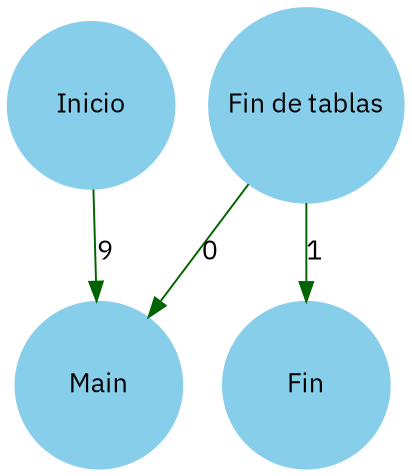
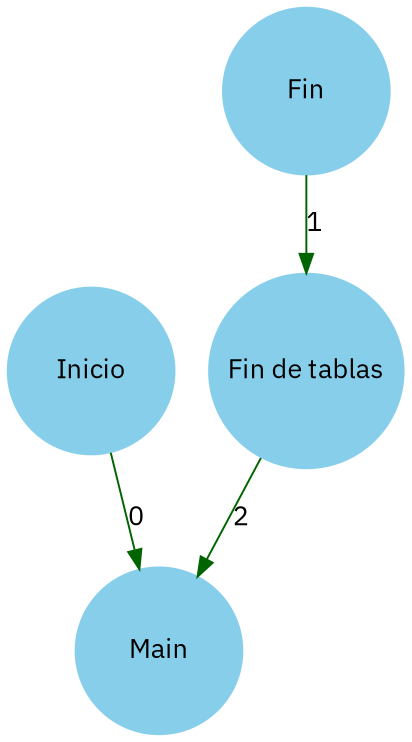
  digraph {
    fontname="IBM Plex Sans"
    rankdir=TB
    node [color=skyblue fontname="IBM Plex Sans" shape=circle style=filled]
    edge [color=darkgreen fontname="IBM Plex Sans"]
    n1 [label=Inicio width=1.2]
    n2 [label=Main width=1.2]
    n3 [label="Fin de tablas" width=1.2]
    n4 [label=Fin width=1.2]
-   n1 -> n2 [label=9]
-   n3 -> n2 [label=0]
-   n3 -> n4 [label=1]
+   n1 -> n2 [label=0]
+   n3 -> n2 [label=2]
+   n4 -> n3 [label=1]
  }
